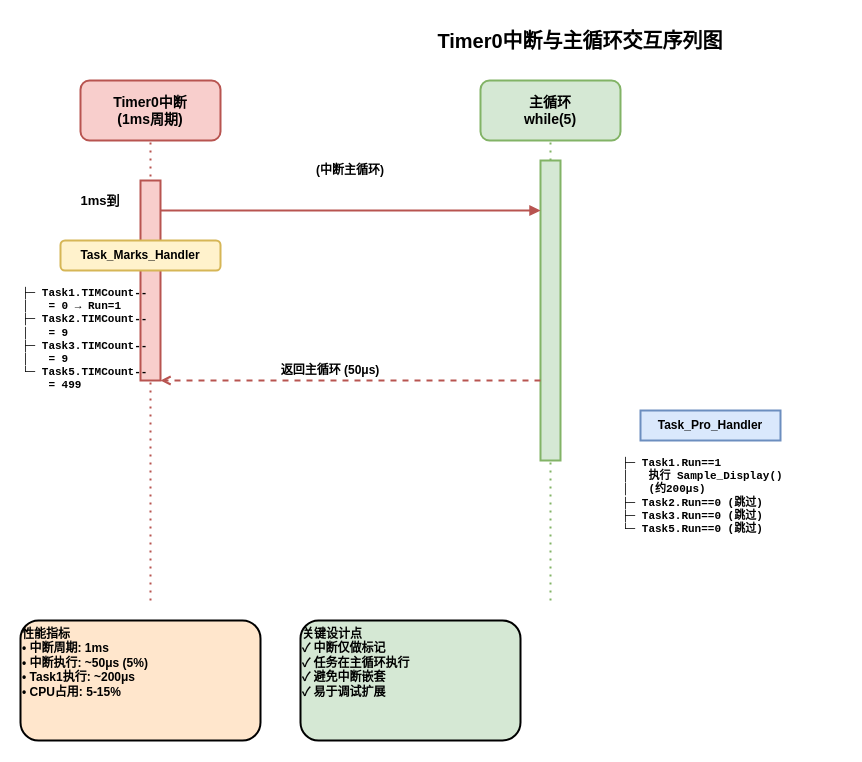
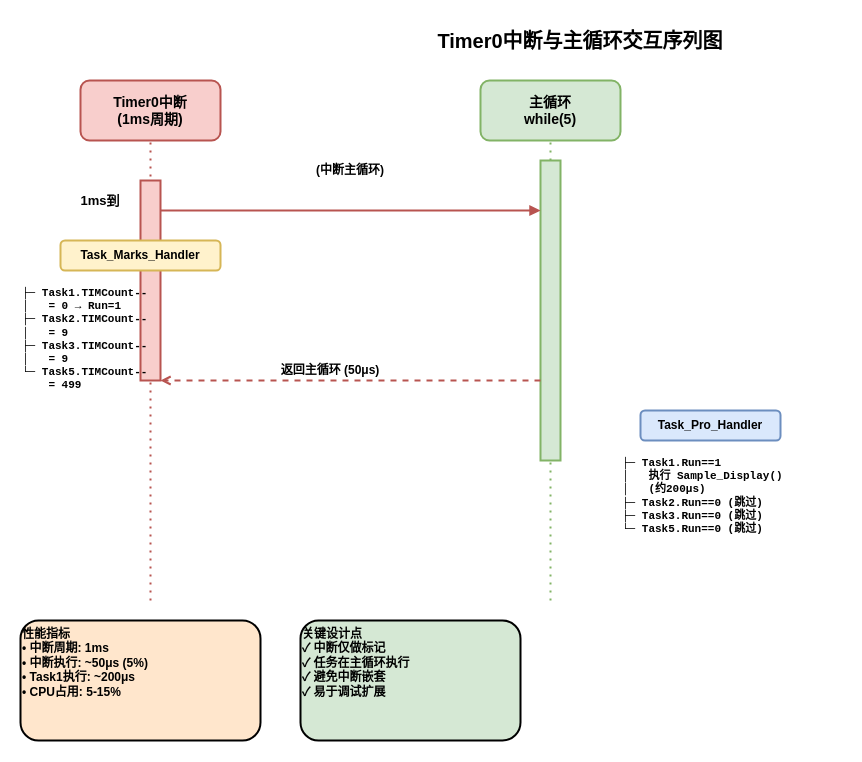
  <mxCell id="0" />
  <mxCell id="1" parent="0" />
  <mxCell id="2" value="Timer0中断与主循环交互序列图" style="text;html=1;strokeColor=none;fillColor=none;align=center;verticalAlign=middle;whiteSpace=wrap;fontSize=20;fontStyle=1;fontColor=#000000;" parent="1" vertex="1"><mxGeometry x="330" y="20" width="500" height="40" as="geometry" /></mxCell>
  <mxCell id="3" value="Timer0中断&lt;br&gt;(1ms周期)" style="rounded=1;whiteSpace=wrap;html=1;fillColor=#f8cecc;strokeColor=#b85450;strokeWidth=2;fontSize=14;fontStyle=1;fontColor=#000000;" parent="1" vertex="1"><mxGeometry x="80" y="80" width="140" height="60" as="geometry" /></mxCell>
  <mxCell id="4" value="主循环&lt;br&gt;while(5)" style="rounded=1;whiteSpace=wrap;html=1;fillColor=#d5e8d4;strokeColor=#82b366;strokeWidth=2;fontSize=14;fontStyle=1;fontColor=#000000;" parent="1" vertex="1"><mxGeometry x="480" y="80" width="140" height="60" as="geometry" /></mxCell>
  <mxCell id="5" value="" style="endArrow=none;dashed=1;html=1;dashPattern=1 3;strokeWidth=2;strokeColor=#b85450;" parent="1" edge="1"><mxGeometry width="50" height="50" relative="1" as="geometry"><mxPoint x="150" y="600" as="sourcePoint" /><mxPoint x="150" y="140" as="targetPoint" /></mxGeometry></mxCell>
  <mxCell id="6" value="" style="endArrow=none;dashed=1;html=1;dashPattern=1 3;strokeWidth=2;strokeColor=#82b366;" parent="1" edge="1"><mxGeometry width="50" height="50" relative="1" as="geometry"><mxPoint x="550" y="600" as="sourcePoint" /><mxPoint x="550" y="140" as="targetPoint" /></mxGeometry></mxCell>
  <mxCell id="7" value="" style="rounded=0;whiteSpace=wrap;html=1;fillColor=#f8cecc;strokeColor=#b85450;strokeWidth=2;" parent="1" vertex="1"><mxGeometry x="140" y="180" width="20" height="200" as="geometry" /></mxCell>
  <mxCell id="8" value="" style="rounded=0;whiteSpace=wrap;html=1;fillColor=#d5e8d4;strokeColor=#82b366;strokeWidth=2;" parent="1" vertex="1"><mxGeometry x="540" y="160" width="20" height="300" as="geometry" /></mxCell>
  <mxCell id="9" value="1ms到" style="text;html=1;strokeColor=none;fillColor=none;align=center;verticalAlign=middle;whiteSpace=wrap;fontSize=13;fontStyle=1;fontColor=#000000;" parent="1" vertex="1"><mxGeometry x="60" y="190" width="80" height="20" as="geometry" /></mxCell>
  <mxCell id="10" value="" style="edgeStyle=orthogonalEdgeStyle;rounded=0;orthogonalLoop=1;jettySize=auto;html=1;strokeWidth=2;strokeColor=#b85450;endArrow=block;endFill=1;" parent="1" edge="1"><mxGeometry relative="1" as="geometry"><mxPoint x="160" y="210" as="sourcePoint" /><mxPoint x="540" y="210" as="targetPoint" /></mxGeometry></mxCell>
  <mxCell id="11" value="(中断主循环)" style="text;html=1;strokeColor=none;fillColor=none;align=center;verticalAlign=middle;whiteSpace=wrap;fontSize=12;fontStyle=1;fontColor=#000000;" parent="1" vertex="1"><mxGeometry x="290" y="160" width="120" height="20" as="geometry" /></mxCell>
  <mxCell id="12" value="Task_Marks_Handler" style="rounded=1;whiteSpace=wrap;html=1;fillColor=#fff2cc;strokeColor=#d6b656;strokeWidth=2;fontSize=12;fontStyle=1;fontColor=#000000;align=center;" parent="1" vertex="1"><mxGeometry x="60" y="240" width="160" height="30" as="geometry" /></mxCell>
  <mxCell id="13" value="├─ Task1.TIMCount--&lt;br&gt;│&amp;nbsp;&amp;nbsp; = 0 → Run=1&lt;br&gt;├─ Task2.TIMCount--&lt;br&gt;│&amp;nbsp;&amp;nbsp; = 9&lt;br&gt;├─ Task3.TIMCount--&lt;br&gt;│&amp;nbsp;&amp;nbsp; = 9&lt;br&gt;└─ Task5.TIMCount--&lt;br&gt;&amp;nbsp;&amp;nbsp;&amp;nbsp; = 499" style="text;html=1;strokeColor=none;fillColor=none;align=left;verticalAlign=top;whiteSpace=wrap;fontSize=11;fontStyle=1;fontColor=#000000;fontFamily=Courier New;" parent="1" vertex="1"><mxGeometry x="20" y="280" width="180" height="120" as="geometry" /></mxCell>
  <mxCell id="14" value="" style="edgeStyle=orthogonalEdgeStyle;rounded=0;orthogonalLoop=1;jettySize=auto;html=1;strokeWidth=2;strokeColor=#b85450;endArrow=open;endFill=0;dashed=1;" parent="1" edge="1"><mxGeometry relative="1" as="geometry"><mxPoint x="540" y="380" as="sourcePoint" /><mxPoint x="160" y="380" as="targetPoint" /></mxGeometry></mxCell>
  <mxCell id="15" value="返回主循环 (50μs)" style="text;html=1;strokeColor=none;fillColor=none;align=center;verticalAlign=middle;whiteSpace=wrap;fontSize=12;fontStyle=1;fontColor=#000000;" parent="1" vertex="1"><mxGeometry x="260" y="360" width="140" height="20" as="geometry" /></mxCell>
- <mxCell id="16" value="Task_Pro_Handler" style="whiteSpace=wrap;html=1;fillColor=#dae8fc;strokeColor=#6c8ebf;strokeWidth=2;fontSize=12;fontStyle=1;fontColor=#000000;align=center;rounded=0;" parent="1" vertex="1"><mxGeometry x="640" y="410" width="140" height="30" as="geometry" /></mxCell>
+ <mxCell id="16" value="Task_Pro_Handler" style="rounded=1;whiteSpace=wrap;html=1;fillColor=#dae8fc;strokeColor=#6c8ebf;strokeWidth=2;fontSize=12;fontStyle=1;fontColor=#000000;align=center;" parent="1" vertex="1"><mxGeometry x="640" y="410" width="140" height="30" as="geometry" /></mxCell>
  <mxCell id="17" value="├─ Task1.Run==1&lt;br&gt;│&amp;nbsp;&amp;nbsp; 执行 Sample_Display()&lt;br&gt;│&amp;nbsp;&amp;nbsp; (约200μs)&lt;br&gt;├─ Task2.Run==0 (跳过)&lt;br&gt;├─ Task3.Run==0 (跳过)&lt;br&gt;└─ Task5.Run==0 (跳过)" style="text;html=1;strokeColor=none;fillColor=none;align=left;verticalAlign=top;whiteSpace=wrap;fontSize=11;fontStyle=1;fontColor=#000000;fontFamily=Courier New;" parent="1" vertex="1"><mxGeometry x="620" y="450" width="220" height="100" as="geometry" /></mxCell>
  <mxCell id="18" value="性能指标&lt;br&gt;• 中断周期: 1ms&lt;br&gt;• 中断执行: ~50μs (5%)&lt;br&gt;• Task1执行: ~200μs&lt;br&gt;• CPU占用: 5-15%" style="rounded=1;whiteSpace=wrap;html=1;fillColor=#ffe6cc;strokeColor=#000000;strokeWidth=2;fontSize=12;fontStyle=1;fontColor=#000000;align=left;verticalAlign=top;" parent="1" vertex="1"><mxGeometry x="20" y="620" width="240" height="120" as="geometry" /></mxCell>
  <mxCell id="19" value="关键设计点&lt;br&gt;✓ 中断仅做标记&lt;br&gt;✓ 任务在主循环执行&lt;br&gt;✓ 避免中断嵌套&lt;br&gt;✓ 易于调试扩展" style="rounded=1;whiteSpace=wrap;html=1;fillColor=#d5e8d4;strokeColor=#000000;strokeWidth=2;fontSize=12;fontStyle=1;fontColor=#000000;align=left;verticalAlign=top;" parent="1" vertex="1"><mxGeometry x="300" y="620" width="220" height="120" as="geometry" /></mxCell>
